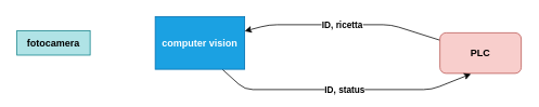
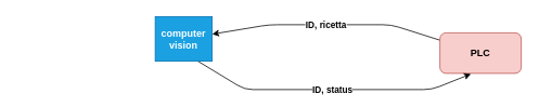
  <mxCell id="0" />
  <mxCell id="1" parent="0" />
  <mxCell id="2" value="ID, ricetta" style="edgeStyle=none;html=1;fontStyle=1" parent="1" source="3" target="5" edge="1"><mxGeometry x="0.008" relative="1" as="geometry"><Array as="points"><mxPoint x="480" y="30" /><mxPoint x="330" y="30" /></Array><mxPoint as="offset" /></mxGeometry></mxCell>
  <mxCell id="3" value="&lt;b&gt;PLC&lt;/b&gt;" style="rounded=1;whiteSpace=wrap;html=1;fillColor=#f8cecc;strokeColor=#b85450;" parent="1" vertex="1"><mxGeometry x="540" y="40" width="100" height="50" as="geometry" /></mxCell>
  <mxCell id="4" value="&lt;b&gt;ID, status&lt;/b&gt;" style="edgeStyle=none;html=1;exitX=0.75;exitY=1;exitDx=0;exitDy=0;entryX=0.382;entryY=1.014;entryDx=0;entryDy=0;entryPerimeter=0;" parent="1" source="5" target="3" edge="1"><mxGeometry relative="1" as="geometry"><Array as="points"><mxPoint x="300" y="110" /><mxPoint x="530" y="110" /></Array></mxGeometry></mxCell>
- <mxCell id="5" value="computer vision" style="rounded=0;whiteSpace=wrap;html=1;fillColor=#1ba1e2;strokeColor=#006EAF;fontColor=#ffffff;fontStyle=1" parent="1" vertex="1"><mxGeometry x="190" y="20" width="110" height="65" as="geometry" /></mxCell>
- <mxCell id="6" value="fotocamera" style="rounded=0;whiteSpace=wrap;html=1;fillColor=#b0e3e6;strokeColor=#0e8088;fontStyle=1" parent="1" vertex="1"><mxGeometry x="20" y="37.5" width="90" height="30" as="geometry" /></mxCell>
+ <mxCell id="5" value="computer vision" style="rounded=0;whiteSpace=wrap;html=1;fillColor=#1ba1e2;strokeColor=#006EAF;fontColor=#ffffff;fontStyle=1" parent="1" vertex="1"><mxGeometry x="190" y="20" width="70" height="55" as="geometry" /></mxCell>
